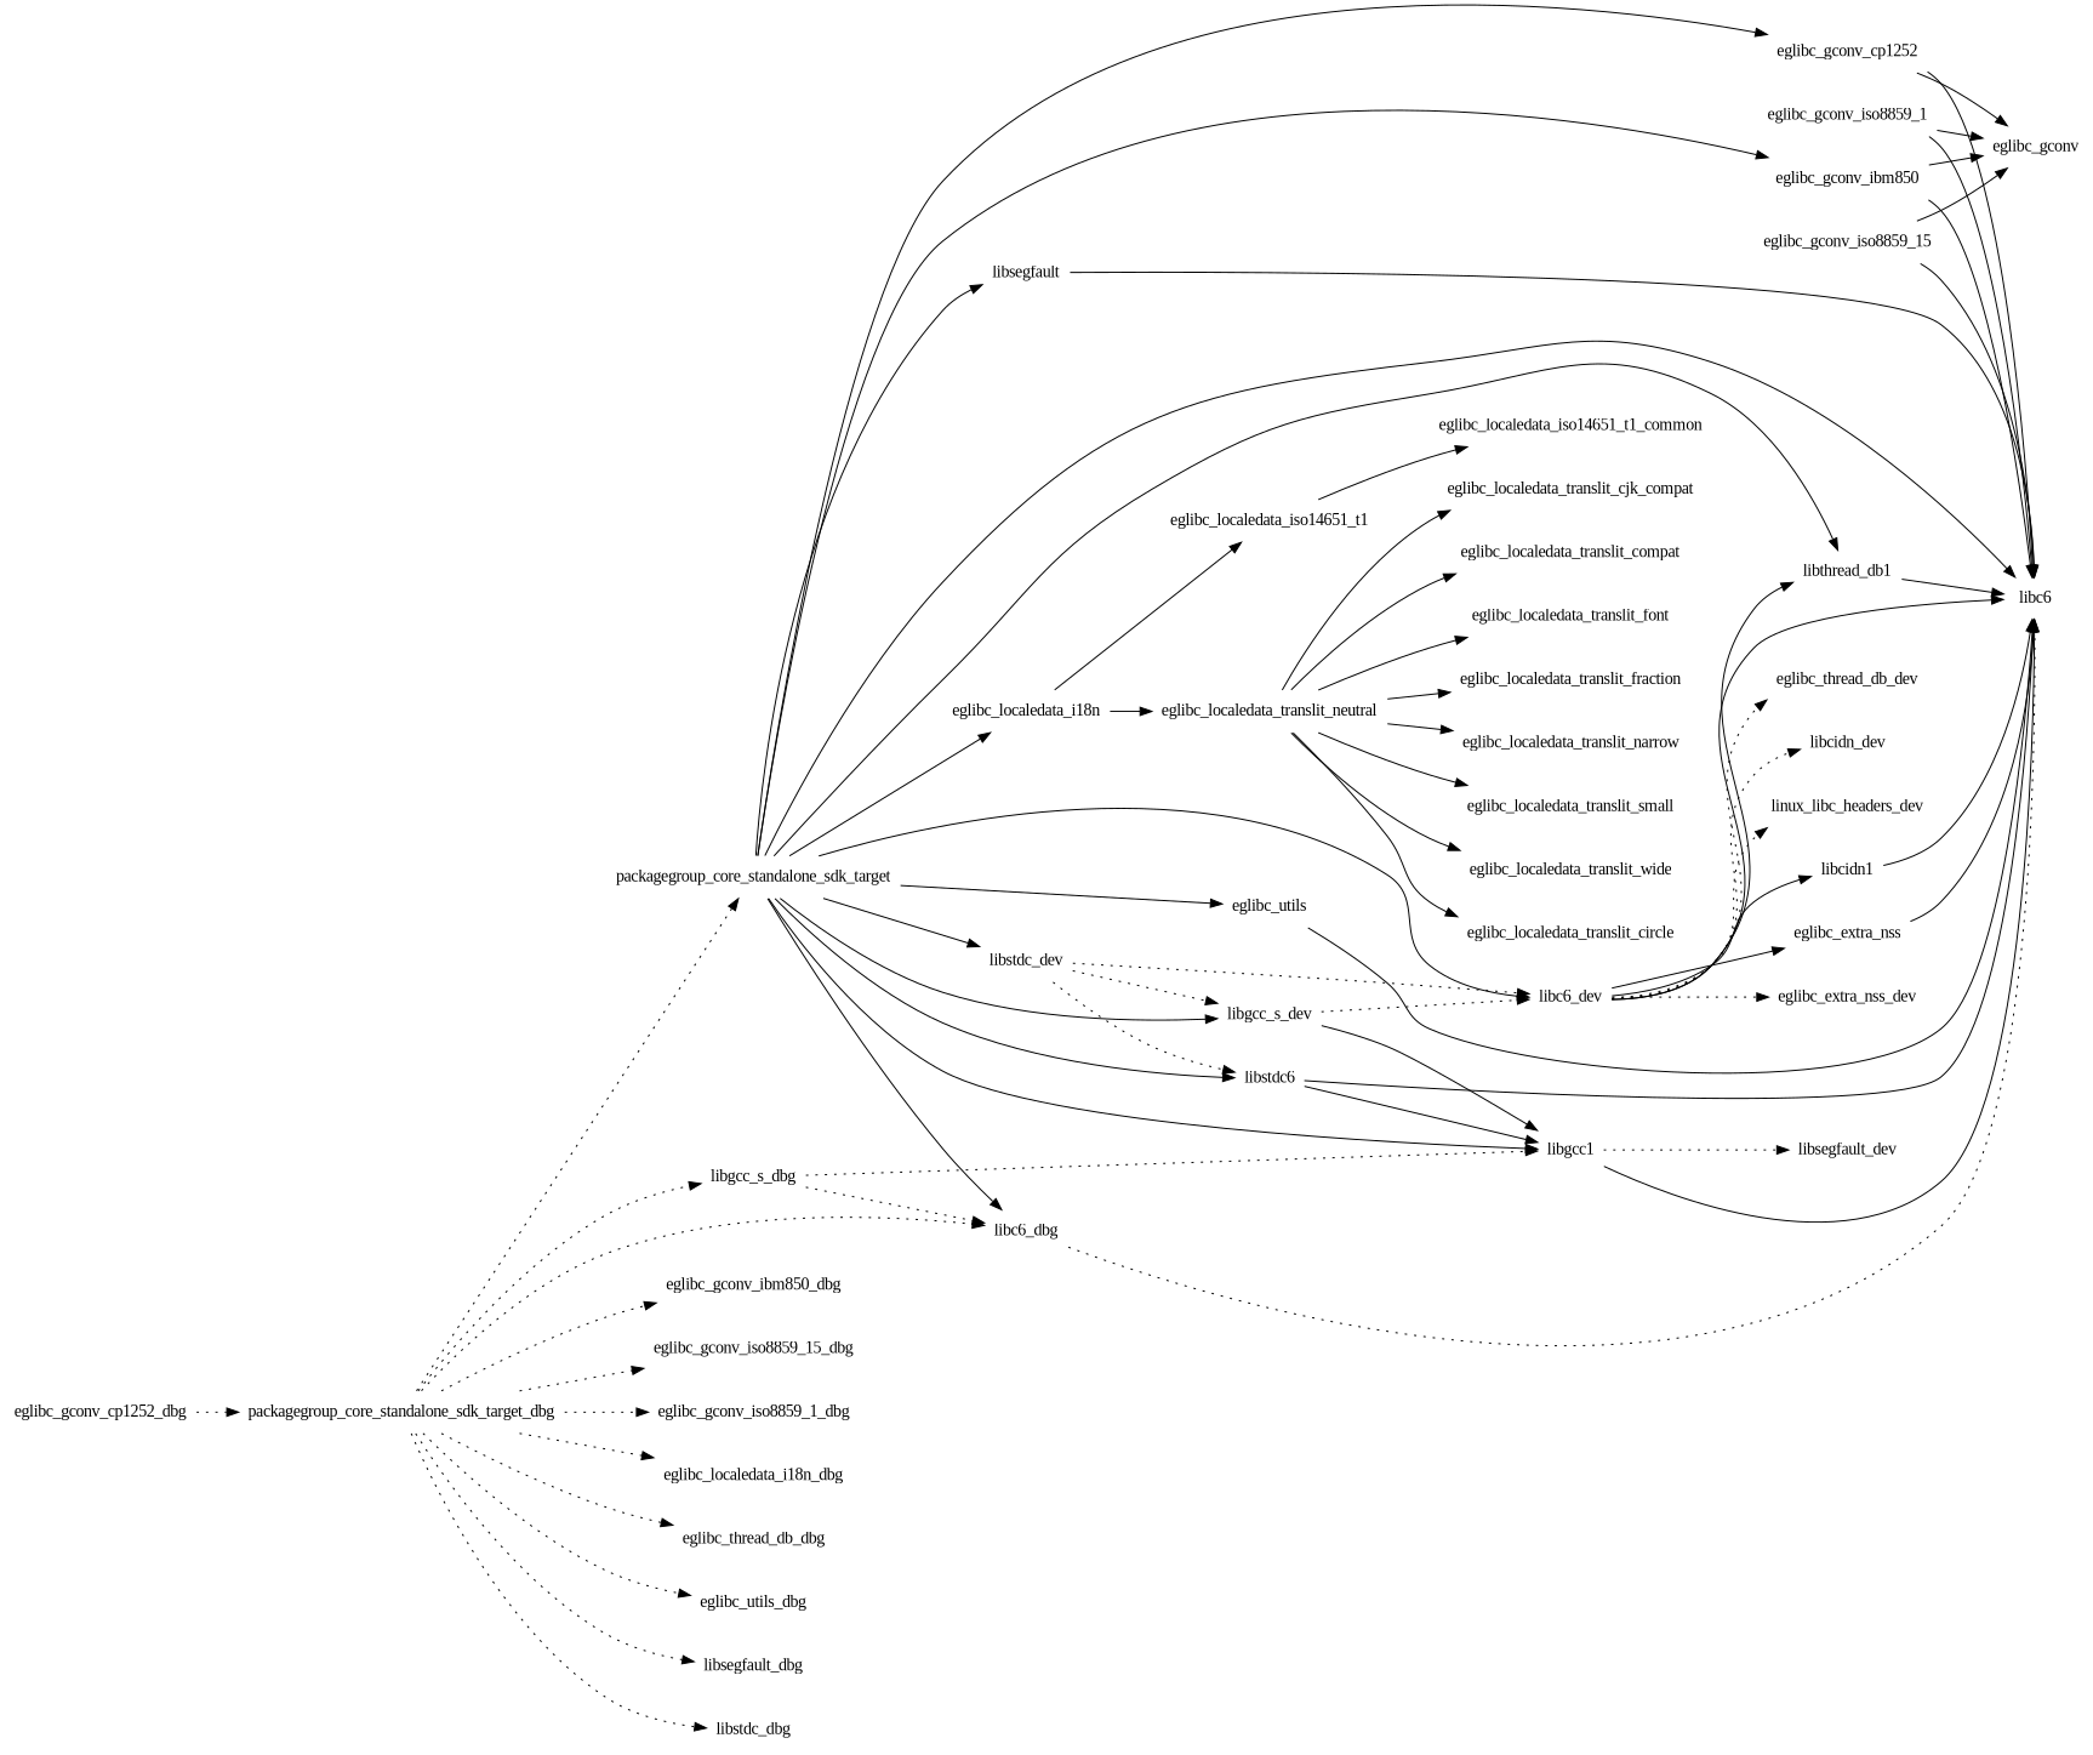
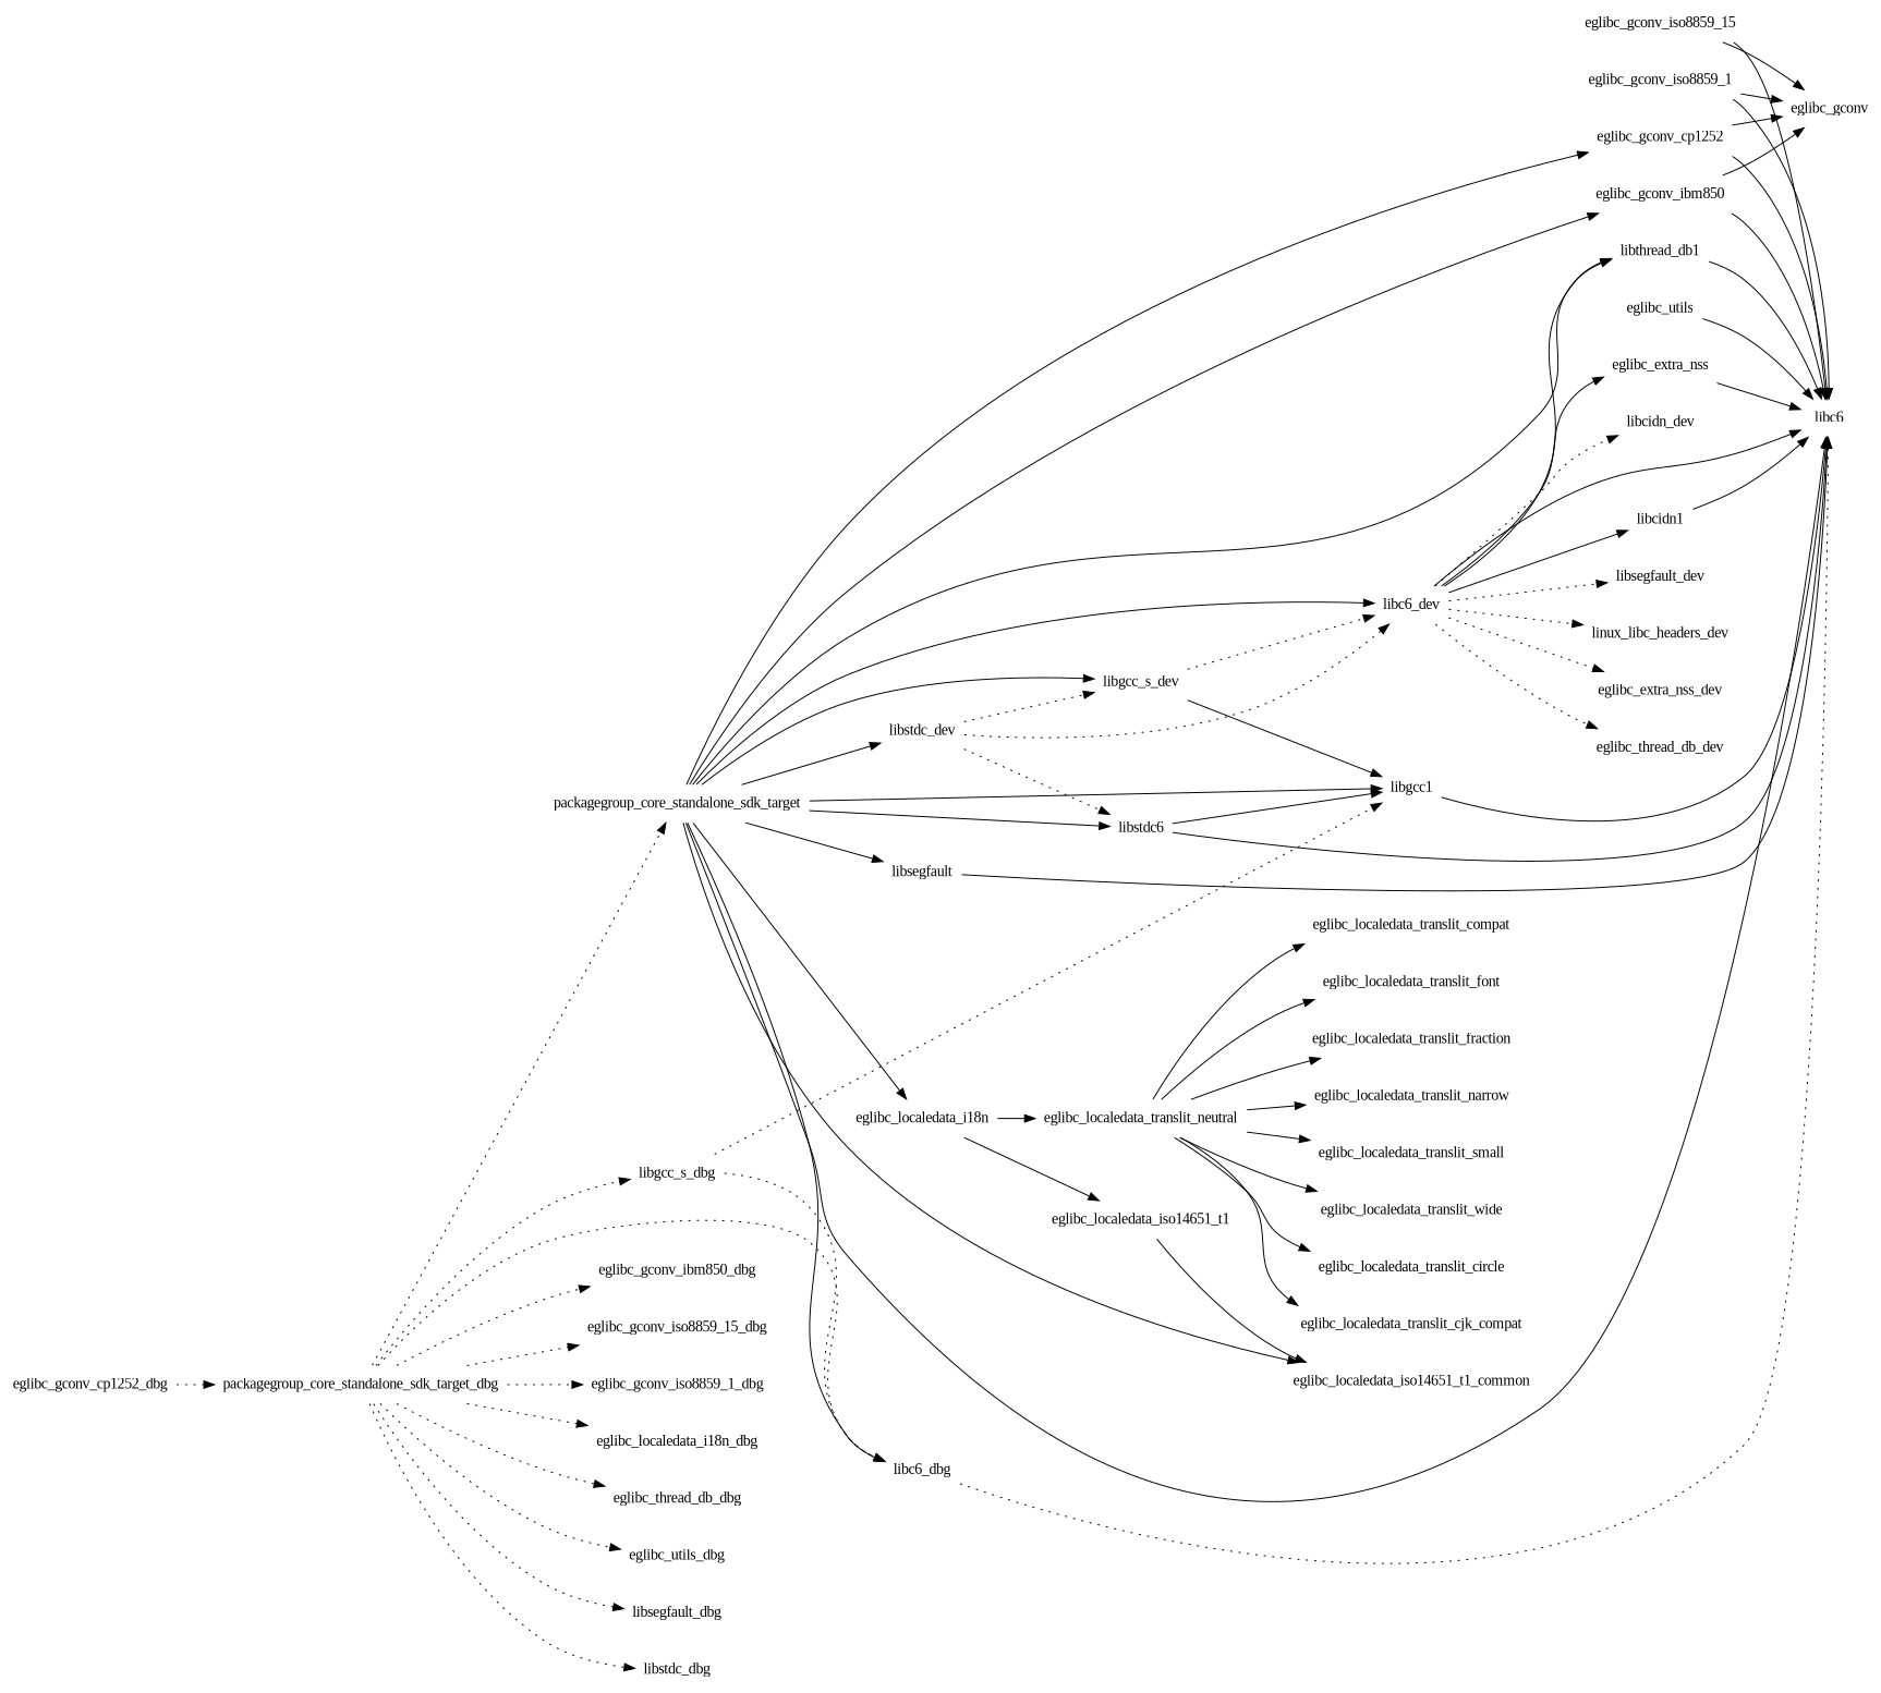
  digraph {
    fontname="Liberation Serif"
    rankdir=LR
    node [fontname="Liberation Serif" shape=plaintext]
    edge [fontname="Liberation Serif"]
    eglibc_extra_nss
    libc6
    eglibc_gconv_cp1252
    eglibc_gconv
    eglibc_gconv_ibm850
    eglibc_gconv_iso8859_1
    eglibc_gconv_iso8859_15
    eglibc_localedata_i18n
    eglibc_localedata_iso14651_t1
    eglibc_localedata_translit_neutral
    eglibc_localedata_iso14651_t1_common
    eglibc_localedata_translit_circle
    eglibc_localedata_translit_cjk_compat
    eglibc_localedata_translit_compat
    eglibc_localedata_translit_font
    eglibc_localedata_translit_fraction
    eglibc_localedata_translit_narrow
    eglibc_localedata_translit_small
    eglibc_localedata_translit_wide
    eglibc_utils
    libc6_dbg
    libc6_dev
    eglibc_extra_nss_dev
    eglibc_thread_db_dev
    libcidn1
    libcidn_dev
    libsegfault_dev
    libthread_db1
    linux_libc_headers_dev
    libgcc1
    libgcc_s_dbg
    libgcc_s_dev
    libsegfault
    libstdc6
    libstdc_dev
    packagegroup_core_standalone_sdk_target
    packagegroup_core_standalone_sdk_target_dbg
    eglibc_gconv_ibm850_dbg
    eglibc_gconv_iso8859_15_dbg
    eglibc_gconv_iso8859_1_dbg
    eglibc_localedata_i18n_dbg
    eglibc_thread_db_dbg
    eglibc_utils_dbg
    libsegfault_dbg
    libstdc_dbg
    eglibc_gconv_cp1252_dbg
    eglibc_extra_nss -> libc6
    eglibc_gconv_cp1252 -> libc6
    eglibc_gconv_cp1252 -> eglibc_gconv
    eglibc_gconv_ibm850 -> libc6
    eglibc_gconv_ibm850 -> eglibc_gconv
    eglibc_gconv_iso8859_1 -> libc6
    eglibc_gconv_iso8859_1 -> eglibc_gconv
    eglibc_gconv_iso8859_15 -> libc6
    eglibc_gconv_iso8859_15 -> eglibc_gconv
    eglibc_localedata_i18n -> eglibc_localedata_iso14651_t1
    eglibc_localedata_i18n -> eglibc_localedata_translit_neutral
    eglibc_localedata_iso14651_t1 -> eglibc_localedata_iso14651_t1_common
    eglibc_localedata_translit_neutral -> eglibc_localedata_translit_circle
    eglibc_localedata_translit_neutral -> eglibc_localedata_translit_cjk_compat
    eglibc_localedata_translit_neutral -> eglibc_localedata_translit_compat
    eglibc_localedata_translit_neutral -> eglibc_localedata_translit_font
    eglibc_localedata_translit_neutral -> eglibc_localedata_translit_fraction
    eglibc_localedata_translit_neutral -> eglibc_localedata_translit_narrow
    eglibc_localedata_translit_neutral -> eglibc_localedata_translit_small
    eglibc_localedata_translit_neutral -> eglibc_localedata_translit_wide
    eglibc_utils -> libc6
    libc6_dbg -> libc6 [style=dotted]
    libc6_dev -> eglibc_extra_nss
    libc6_dev -> libc6
    libc6_dev -> eglibc_extra_nss_dev [style=dotted]
    libc6_dev -> eglibc_thread_db_dev [style=dotted]
    libc6_dev -> libcidn1
    libc6_dev -> libcidn_dev [style=dotted]
-   libgcc1 -> libsegfault_dev [style=dotted]
+   libc6_dev -> libsegfault_dev [style=dotted]
    libc6_dev -> libthread_db1
    libc6_dev -> linux_libc_headers_dev [style=dotted]
    libcidn1 -> libc6
    libthread_db1 -> libc6
    libgcc1 -> libc6
    libgcc_s_dbg -> libc6_dbg [style=dotted]
    libgcc_s_dbg -> libgcc1 [style=dotted]
    libgcc_s_dev -> libc6_dev [style=dotted]
    libgcc_s_dev -> libgcc1
    libsegfault -> libc6
    libstdc6 -> libc6
    libstdc6 -> libgcc1
    libstdc_dev -> libc6_dev [style=dotted]
    libstdc_dev -> libgcc_s_dev [style=dotted]
    libstdc_dev -> libstdc6 [style=dotted]
    packagegroup_core_standalone_sdk_target -> libc6
    packagegroup_core_standalone_sdk_target -> eglibc_gconv_cp1252
    packagegroup_core_standalone_sdk_target -> eglibc_gconv_ibm850
    packagegroup_core_standalone_sdk_target -> eglibc_localedata_i18n
-   packagegroup_core_standalone_sdk_target -> eglibc_utils
+   packagegroup_core_standalone_sdk_target -> eglibc_localedata_iso14651_t1_common
    packagegroup_core_standalone_sdk_target -> libc6_dbg
    packagegroup_core_standalone_sdk_target -> libc6_dev
    packagegroup_core_standalone_sdk_target -> libthread_db1
    packagegroup_core_standalone_sdk_target -> libgcc1
    packagegroup_core_standalone_sdk_target -> libgcc_s_dev
    packagegroup_core_standalone_sdk_target -> libsegfault
    packagegroup_core_standalone_sdk_target -> libstdc6
    packagegroup_core_standalone_sdk_target -> libstdc_dev
    packagegroup_core_standalone_sdk_target_dbg -> libc6_dbg [style=dotted]
    packagegroup_core_standalone_sdk_target_dbg -> libgcc_s_dbg [style=dotted]
    packagegroup_core_standalone_sdk_target_dbg -> packagegroup_core_standalone_sdk_target [style=dotted]
    packagegroup_core_standalone_sdk_target_dbg -> eglibc_gconv_ibm850_dbg [style=dotted]
    packagegroup_core_standalone_sdk_target_dbg -> eglibc_gconv_iso8859_15_dbg [style=dotted]
    packagegroup_core_standalone_sdk_target_dbg -> eglibc_gconv_iso8859_1_dbg [style=dotted]
    packagegroup_core_standalone_sdk_target_dbg -> eglibc_localedata_i18n_dbg [style=dotted]
    packagegroup_core_standalone_sdk_target_dbg -> eglibc_thread_db_dbg [style=dotted]
    packagegroup_core_standalone_sdk_target_dbg -> eglibc_utils_dbg [style=dotted]
    packagegroup_core_standalone_sdk_target_dbg -> libsegfault_dbg [style=dotted]
    packagegroup_core_standalone_sdk_target_dbg -> libstdc_dbg [style=dotted]
    eglibc_gconv_cp1252_dbg -> packagegroup_core_standalone_sdk_target_dbg [style=dotted]
  }
